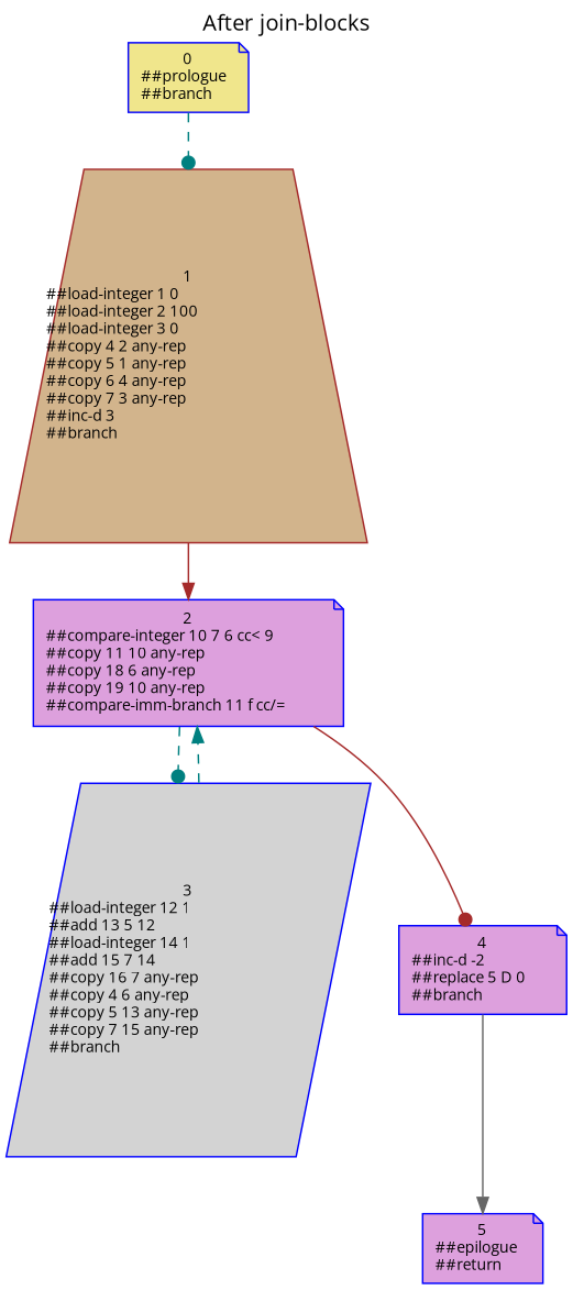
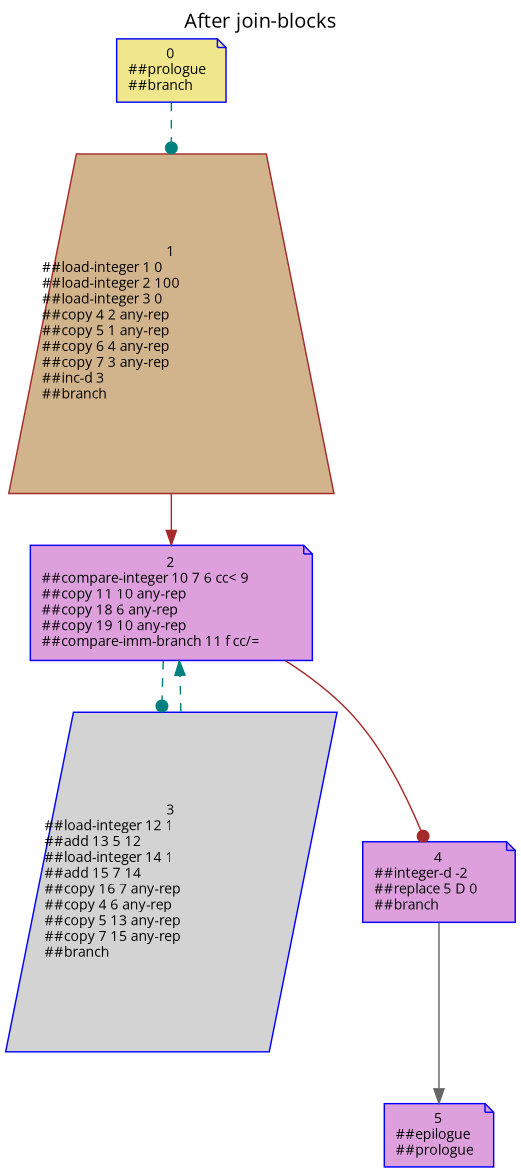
  digraph {
    fontname="Open Sans"
    label="After join-blocks"
    labelloc=t
    node [color=blue fillcolor=plum fontname="Open Sans" fontsize=10 shape=note style=filled]
    edge [arrowhead=dot color=teal fontname="Open Sans" style=dashed]
    n1 [fillcolor=khaki height=0.61111 label="0\n##prologue\l##branch\l" width=1.0556]
    n2 [color=brown fillcolor=tan height=1.7778 label="1\n##load-integer 1 0\l##load-integer 2 100\l##load-integer 3 0\l##copy 4 2 any-rep\l##copy 5 1 any-rep\l##copy 6 4 any-rep\l##copy 7 3 any-rep\l##inc-d 3\l##branch\l" shape=trapezium width=1.8889]
    n3 [height=1.1111 label="2\n##compare-integer 10 7 6 cc< 9\l##copy 11 10 any-rep\l##copy 18 6 any-rep\l##copy 19 10 any-rep\l##compare-imm-branch 11 f cc/=\l" width=2.7222]
    n4 [fillcolor=lightgrey height=1.7778 label="3\n##load-integer 12 1\l##add 13 5 12\l##load-integer 14 1\l##add 15 7 14\l##copy 16 7 any-rep\l##copy 4 6 any-rep\l##copy 5 13 any-rep\l##copy 7 15 any-rep\l##branch\l" shape=parallelogram width=1.8056]
-   n5 [height=0.77778 label="4\n##inc-d -2\l##replace 5 D 0\l##branch\l" width=1.4722]
-   n6 [height=0.61111 label="5\n##epilogue\l##return\l" width=1.0556]
+   n5 [height=0.77778 label="4\n##integer-d -2\l##replace 5 D 0\l##branch\l" width=1.4722]
+   n6 [height=0.61111 label="5\n##epilogue\l##prologue\l" width=1.0556]
    n1 -> n2
    n2 -> n3 [arrowhead=normal color=brown style=solid]
    n3 -> n4
    n3 -> n5 [color=brown style=solid]
    n4 -> n3 [arrowhead=normal]
    n5 -> n6 [arrowhead=normal color=gray40 style=solid]
  }
